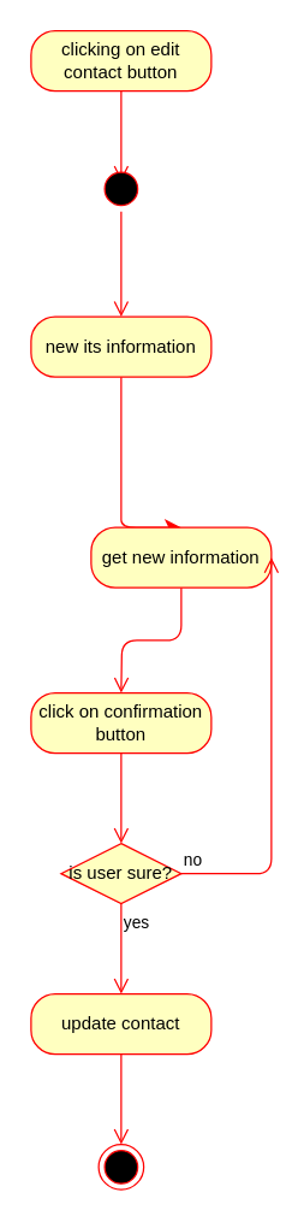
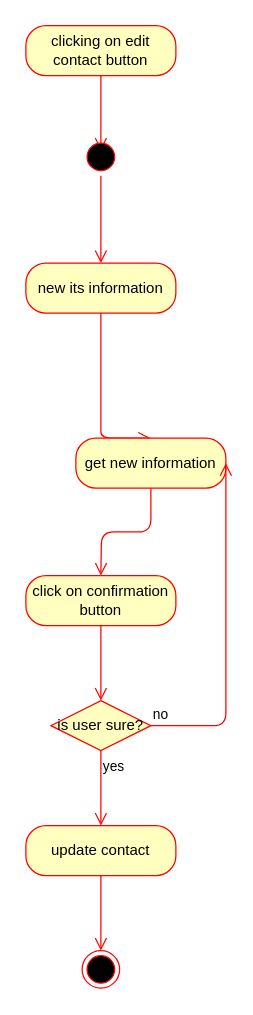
  <mxCell id="0" />
  <mxCell id="1" parent="0" />
  <mxCell id="2" value="clicking on edit contact button" style="rounded=1;whiteSpace=wrap;html=1;arcSize=40;fontColor=#000000;fillColor=#ffffc0;strokeColor=#ff0000;" vertex="1" parent="1"><mxGeometry x="20" y="20" width="120" height="40" as="geometry" /></mxCell>
  <mxCell id="3" value="" style="edgeStyle=orthogonalEdgeStyle;html=1;verticalAlign=bottom;endArrow=open;endSize=8;strokeColor=#ff0000;" edge="1" parent="1" source="2"><mxGeometry relative="1" as="geometry"><mxPoint x="80" y="120" as="targetPoint" /></mxGeometry></mxCell>
  <mxCell id="4" value="" style="ellipse;html=1;shape=startState;fillColor=#000000;strokeColor=#ff0000;" vertex="1" parent="1"><mxGeometry x="65" y="110" width="30" height="30" as="geometry" /></mxCell>
  <mxCell id="5" value="" style="edgeStyle=orthogonalEdgeStyle;html=1;verticalAlign=bottom;endArrow=open;endSize=8;strokeColor=#ff0000;" edge="1" parent="1" source="4"><mxGeometry relative="1" as="geometry"><mxPoint x="80" y="210" as="targetPoint" /></mxGeometry></mxCell>
  <mxCell id="6" value="new its information" style="rounded=1;whiteSpace=wrap;html=1;arcSize=40;fontColor=#000000;fillColor=#ffffc0;strokeColor=#ff0000;" vertex="1" parent="1"><mxGeometry x="20" y="210" width="120" height="40" as="geometry" /></mxCell>
- <mxCell id="7" value="" style="edgeStyle=orthogonalEdgeStyle;html=1;verticalAlign=bottom;endArrow=classic;endSize=8;strokeColor=#ff0000;entryX=0.5;entryY=0;entryDx=0;entryDy=0;" edge="1" parent="1" source="6" target="8"><mxGeometry relative="1" as="geometry"><mxPoint x="280" y="370" as="targetPoint" /><Array as="points"><mxPoint x="80" y="330" /><mxPoint x="80" y="330" /></Array></mxGeometry></mxCell>
+ <mxCell id="7" value="" style="edgeStyle=orthogonalEdgeStyle;html=1;verticalAlign=bottom;endArrow=open;endSize=8;strokeColor=#ff0000;entryX=0.5;entryY=0;entryDx=0;entryDy=0;" edge="1" parent="1" source="6" target="8"><mxGeometry relative="1" as="geometry"><mxPoint x="280" y="370" as="targetPoint" /><Array as="points"><mxPoint x="80" y="330" /><mxPoint x="80" y="330" /></Array></mxGeometry></mxCell>
  <mxCell id="8" value="get new information" style="rounded=1;whiteSpace=wrap;html=1;arcSize=40;fontColor=#000000;fillColor=#ffffc0;strokeColor=#ff0000;" vertex="1" parent="1"><mxGeometry x="60" y="350" width="120" height="40" as="geometry" /></mxCell>
  <mxCell id="9" value="" style="ellipse;html=1;shape=endState;fillColor=#000000;strokeColor=#ff0000;" vertex="1" parent="1"><mxGeometry x="65" y="760" width="30" height="30" as="geometry" /></mxCell>
  <mxCell id="10" value="" style="edgeStyle=orthogonalEdgeStyle;html=1;verticalAlign=bottom;endArrow=open;endSize=8;strokeColor=#ff0000;entryX=0.5;entryY=0;entryDx=0;entryDy=0;" edge="1" parent="1" source="8"><mxGeometry relative="1" as="geometry"><mxPoint x="80" y="460" as="targetPoint" /><mxPoint x="80" y="390" as="sourcePoint" /></mxGeometry></mxCell>
  <mxCell id="11" value="click on confirmation button" style="rounded=1;whiteSpace=wrap;html=1;arcSize=40;fontColor=#000000;fillColor=#ffffc0;strokeColor=#ff0000;" vertex="1" parent="1"><mxGeometry x="20" y="460" width="120" height="40" as="geometry" /></mxCell>
  <mxCell id="12" value="" style="edgeStyle=orthogonalEdgeStyle;html=1;verticalAlign=bottom;endArrow=open;endSize=8;strokeColor=#ff0000;" edge="1" parent="1" source="11"><mxGeometry relative="1" as="geometry"><mxPoint x="80" y="560" as="targetPoint" /></mxGeometry></mxCell>
  <mxCell id="13" value="is user sure?" style="rhombus;whiteSpace=wrap;html=1;fillColor=#ffffc0;strokeColor=#ff0000;" vertex="1" parent="1"><mxGeometry x="40" y="560" width="80" height="40" as="geometry" /></mxCell>
  <mxCell id="14" value="no" style="edgeStyle=orthogonalEdgeStyle;html=1;align=left;verticalAlign=bottom;endArrow=open;endSize=8;strokeColor=#ff0000;entryX=1;entryY=0.5;entryDx=0;entryDy=0;" edge="1" parent="1" source="13" target="8"><mxGeometry x="-1" relative="1" as="geometry"><mxPoint x="220" y="580" as="targetPoint" /><Array as="points"><mxPoint x="180" y="580" /><mxPoint x="180" y="370" /></Array></mxGeometry></mxCell>
  <mxCell id="15" value="yes" style="edgeStyle=orthogonalEdgeStyle;html=1;align=left;verticalAlign=top;endArrow=open;endSize=8;strokeColor=#ff0000;" edge="1" parent="1" source="13"><mxGeometry x="-1" relative="1" as="geometry"><mxPoint x="80" y="660" as="targetPoint" /></mxGeometry></mxCell>
  <mxCell id="16" value="update contact" style="rounded=1;whiteSpace=wrap;html=1;arcSize=40;fontColor=#000000;fillColor=#ffffc0;strokeColor=#ff0000;" vertex="1" parent="1"><mxGeometry x="20" y="660" width="120" height="40" as="geometry" /></mxCell>
  <mxCell id="17" value="" style="edgeStyle=orthogonalEdgeStyle;html=1;verticalAlign=bottom;endArrow=open;endSize=8;strokeColor=#ff0000;" edge="1" parent="1" source="16"><mxGeometry relative="1" as="geometry"><mxPoint x="80" y="760" as="targetPoint" /></mxGeometry></mxCell>
